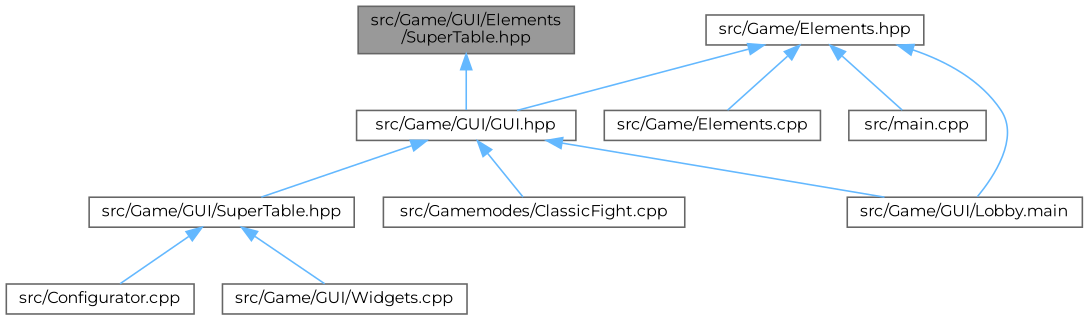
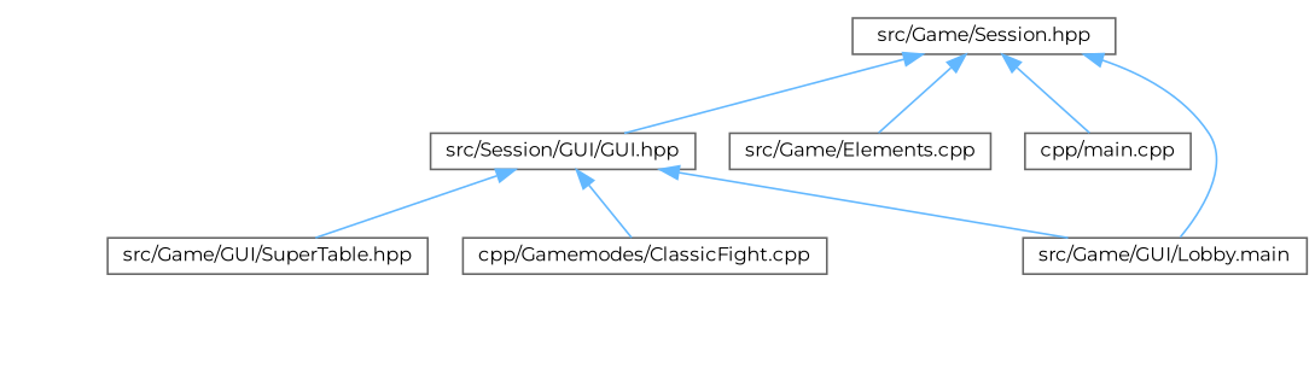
  digraph {
    fontname=Montserrat
    node [color=grey40 fillcolor=white fontname=Montserrat fontsize=10 shape=box style=filled]
    edge [color=steelblue1 dir=back fontname=Montserrat fontsize=10 labelfontname=Helvetica labelfontsize=10 style=solid]
-   n1 [color=gray40 fillcolor=grey60 fontcolor=black height=0.2 label="src/Game/GUI/Elements\l/SuperTable.hpp" width=0.4]
-   n2 [height=0.2 label="src/Game/GUI/GUI.hpp" width=0.4]
+   n2 [height=0.2 label="src/Session/GUI/GUI.hpp" width=0.4]
    n3 [height=0.2 label="src/Game/GUI/Lobby.main" width=0.4]
    n4 [height=0.2 label="src/Game/GUI/SuperTable.hpp" width=0.4]
-   n5 [height=0.2 label="src/Gamemodes/ClassicFight.cpp" width=0.4]
-   n6 [height=0.2 label="src/Configurator.cpp" width=0.4]
-   n7 [height=0.2 label="src/Game/GUI/Widgets.cpp" width=0.4]
-   n8 [height=0.2 label="src/Game/Elements.hpp" width=0.4]
+   n5 [height=0.2 label="cpp/Gamemodes/ClassicFight.cpp" width=0.4]
+   n8 [height=0.2 label="src/Game/Session.hpp" width=0.4]
    n9 [height=0.2 label="src/Game/Elements.cpp" width=0.4]
-   n10 [height=0.2 label="src/main.cpp" width=0.4]
-   n1 -> n2
+   n10 [height=0.2 label="cpp/main.cpp" width=0.4]
    n2 -> n3
    n2 -> n4
    n2 -> n5
-   n4 -> n6
-   n4 -> n7
    n8 -> n2
    n8 -> n3
    n8 -> n9
    n8 -> n10
  }
